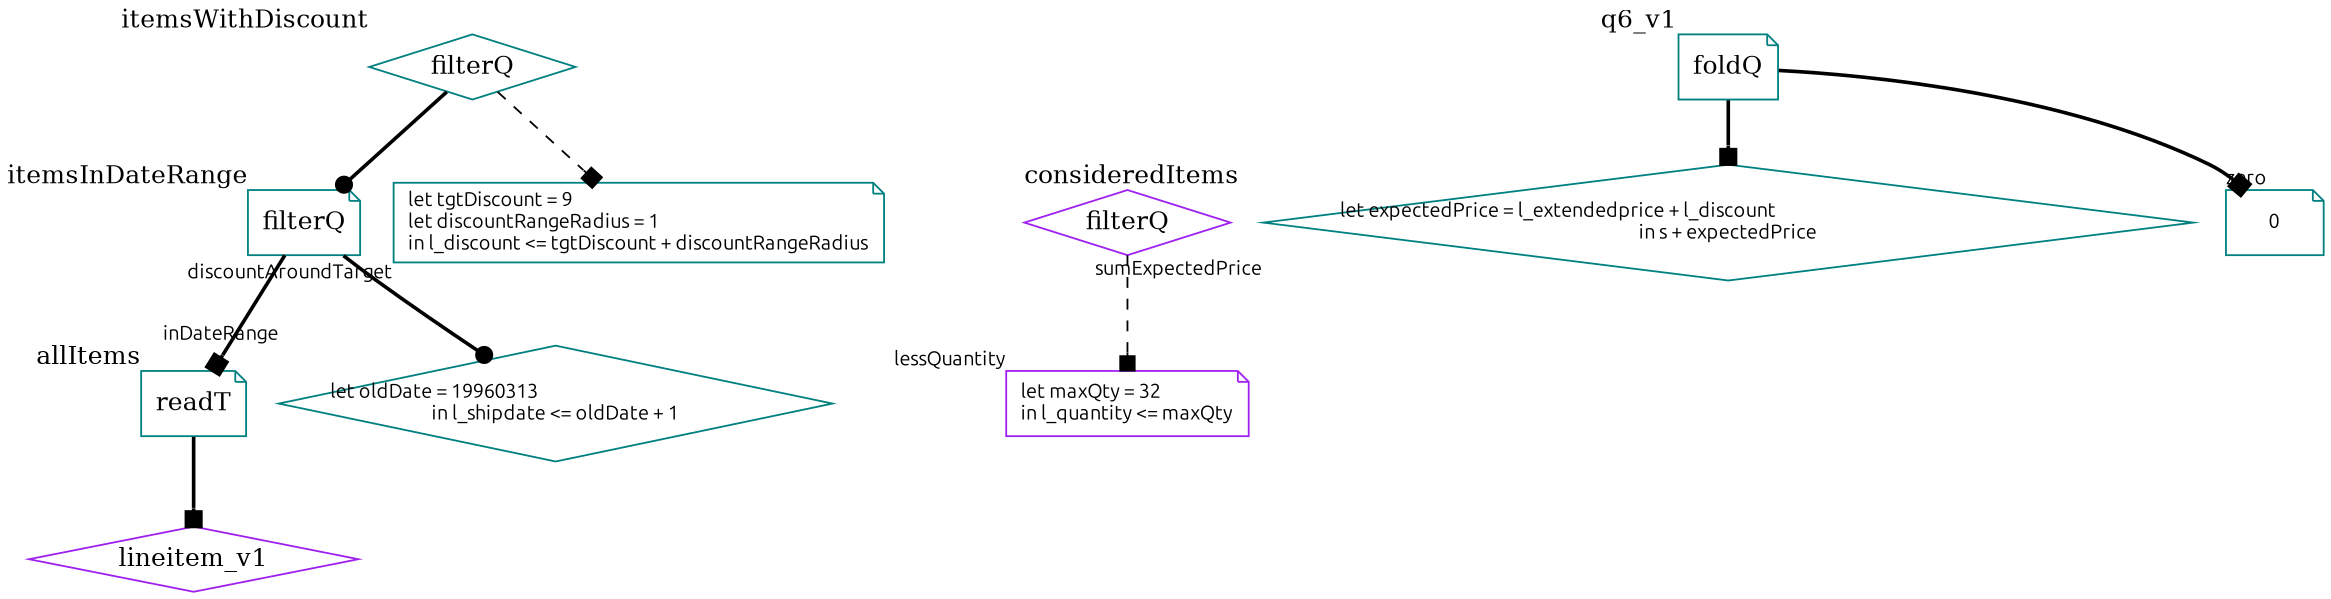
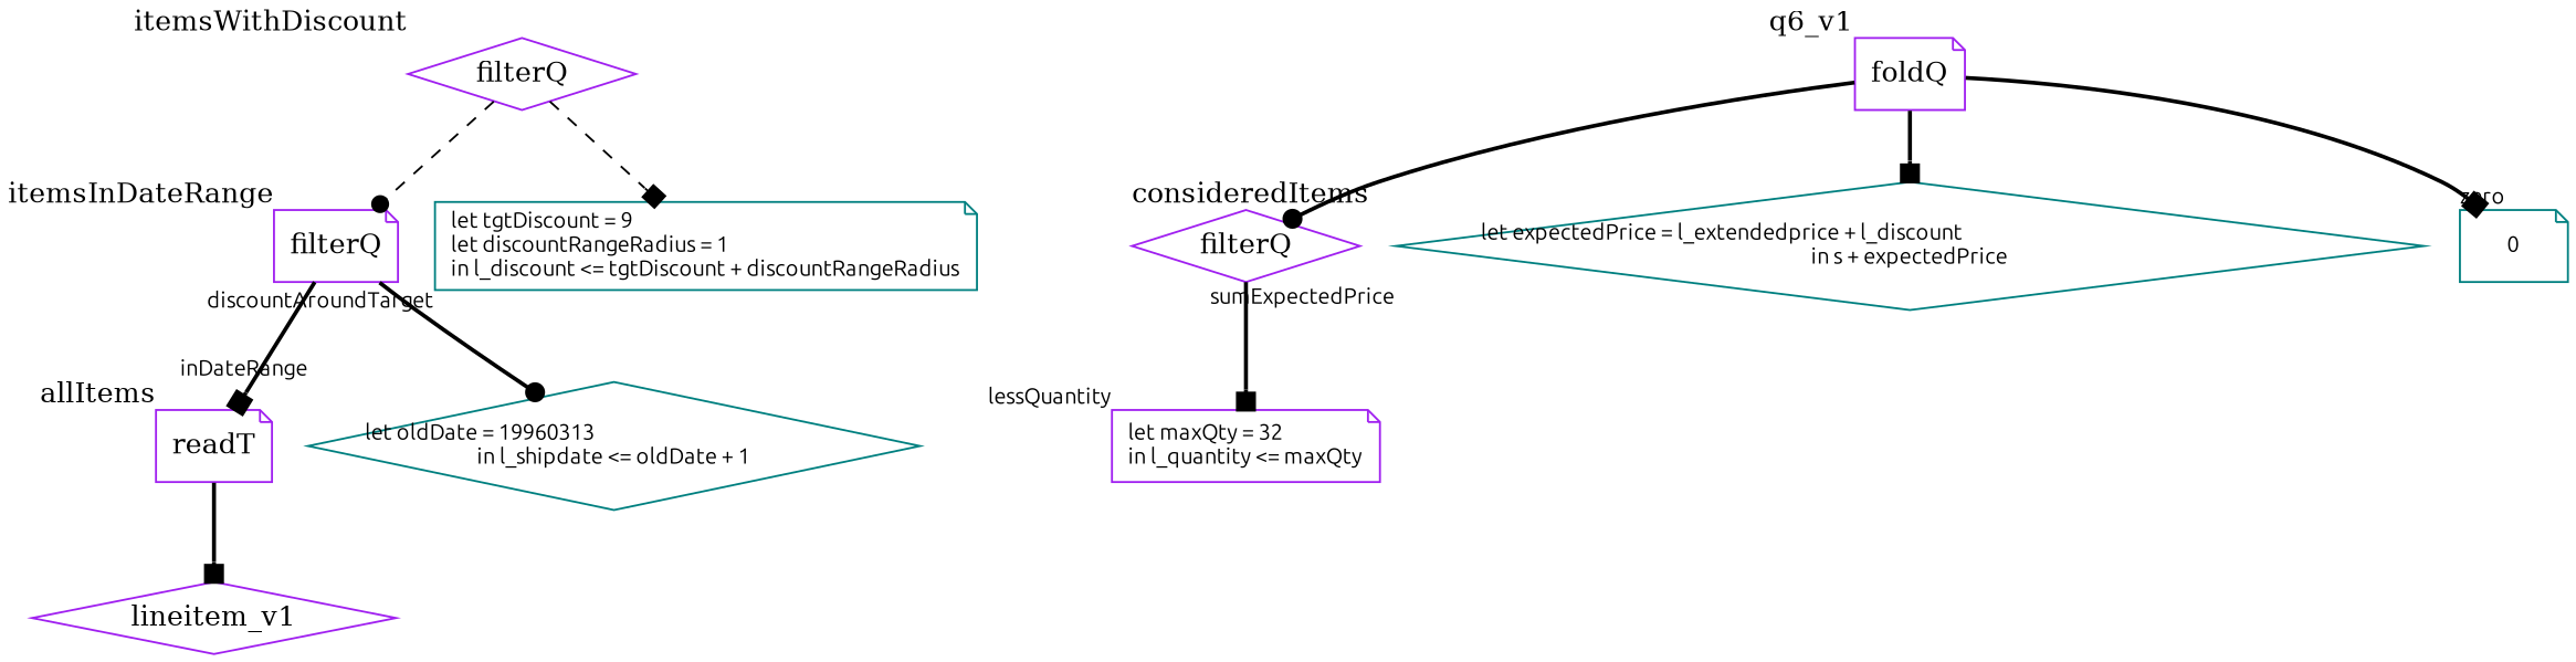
  digraph {
    node [color=purple shape=note]
    edge [arrowhead=box style=bold]
-   n1 [color=teal label=readT xlabel=allItems]
+   n1 [label=readT xlabel=allItems]
    lineitem_v1 [shape=diamond]
-   n3 [color=teal label=filterQ xlabel=itemsInDateRange]
+   n3 [label=filterQ xlabel=itemsInDateRange]
    n4 [color=teal fontname=ubuntu fontsize=11 label="let oldDate = 19960313\lin l_shipdate <= oldDate + 1" shape=diamond xlabel=inDateRange]
-   n5 [color=teal label=filterQ shape=diamond xlabel=itemsWithDiscount]
+   n5 [label=filterQ shape=diamond xlabel=itemsWithDiscount]
    n6 [color=teal fontname=ubuntu fontsize=11 label="let tgtDiscount = 9\llet discountRangeRadius = 1\lin l_discount <= tgtDiscount + discountRangeRadius" xlabel=discountAroundTarget]
    n7 [label=filterQ shape=diamond xlabel=consideredItems]
    n8 [fontname=ubuntu fontsize=11 label="let maxQty = 32\lin l_quantity <= maxQty" xlabel=lessQuantity]
-   n9 [color=teal label=foldQ xlabel=q6_v1]
+   n9 [label=foldQ xlabel=q6_v1]
    n10 [color=teal fontname=ubuntu fontsize=11 label="let expectedPrice = l_extendedprice + l_discount\lin s + expectedPrice" shape=diamond xlabel=sumExpectedPrice]
    n11 [color=teal fontname=ubuntu fontsize=11 label=0 xlabel=zero]
    n1 -> lineitem_v1
    n3 -> n1
    n3 -> n4 [arrowhead=dot]
-   n5 -> n3 [arrowhead=dot]
+   n5 -> n3 [arrowhead=dot style=dashed]
    n5 -> n6 [style=dashed]
-   n7 -> n8 [style=dashed]
+   n7 -> n8
+   n9 -> n7 [arrowhead=dot]
    n9 -> n10
    n9 -> n11
  }
